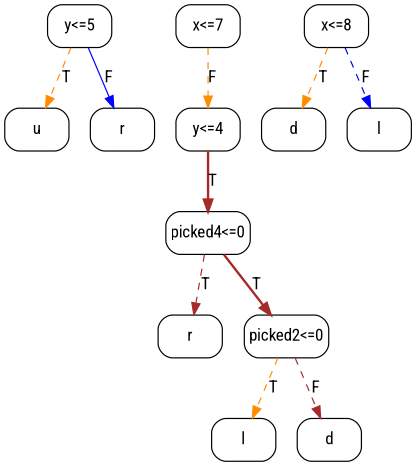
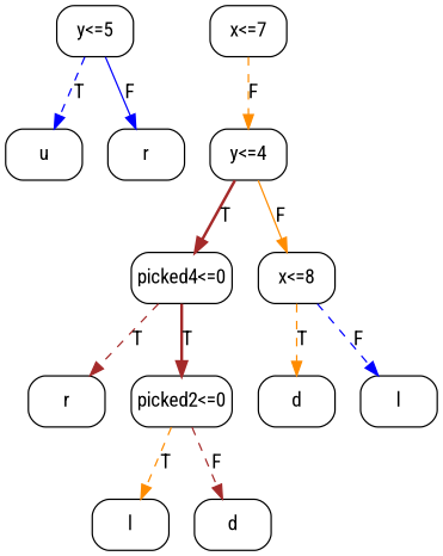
  digraph {
    fontname="Roboto Condensed"
    node [fontname="Roboto Condensed" margin="0.05,0.05" shape=box style=rounded]
    edge [color=darkorange fontname="Roboto Condensed" style=dashed]
    n1 [label=u]
    n2 [label=r]
    n3 [label="y<=5"]
    n4 [label=r]
    n5 [label=l]
    n6 [label=d]
    n7 [label="picked2<=0"]
    n8 [label="picked4<=0"]
    n9 [label=d]
    n10 [label=l]
    n11 [label="x<=8"]
    n12 [label="y<=4"]
    n13 [label="x<=7"]
-   n3 -> n1 [label=T]
+   n3 -> n1 [color=blue label=T]
    n3 -> n2 [color=blue label=F style=solid]
    n7 -> n5 [label=T]
    n7 -> n6 [color=brown label=F]
    n8 -> n4 [color=brown label=T]
    n8 -> n7 [color=brown label=T style=bold]
    n11 -> n9 [label=T]
    n11 -> n10 [color=blue label=F]
    n12 -> n8 [color=brown label=T style=bold]
+   n12 -> n11 [label=F style=solid]
    n13 -> n12 [label=F]
  }
